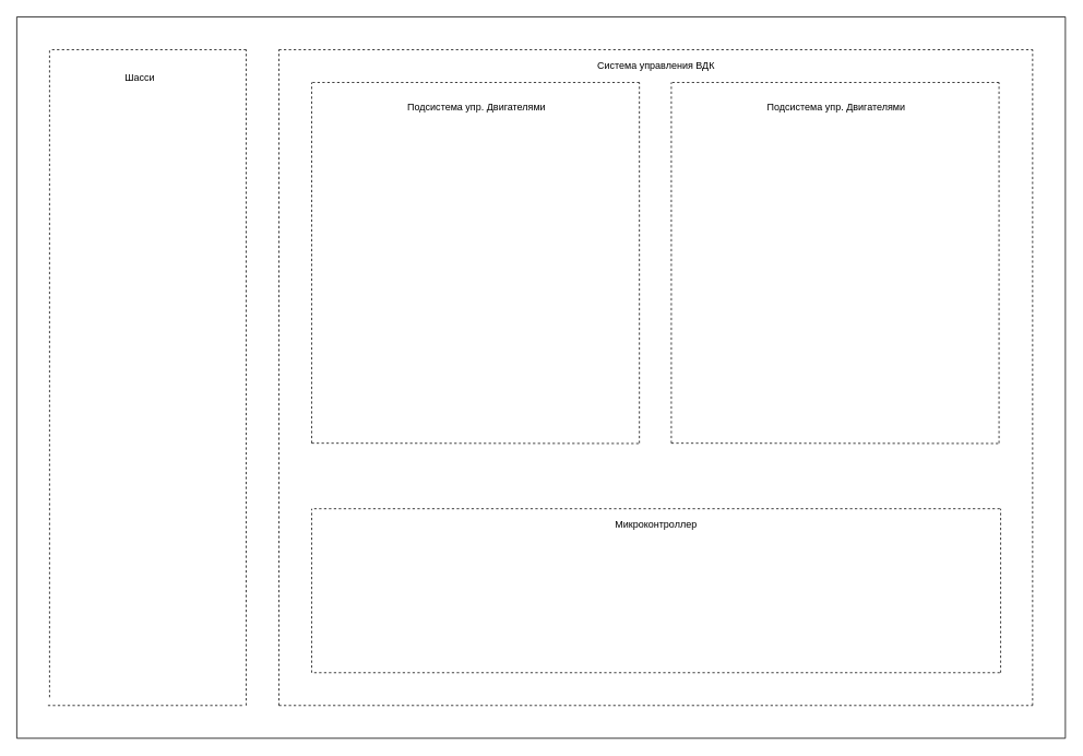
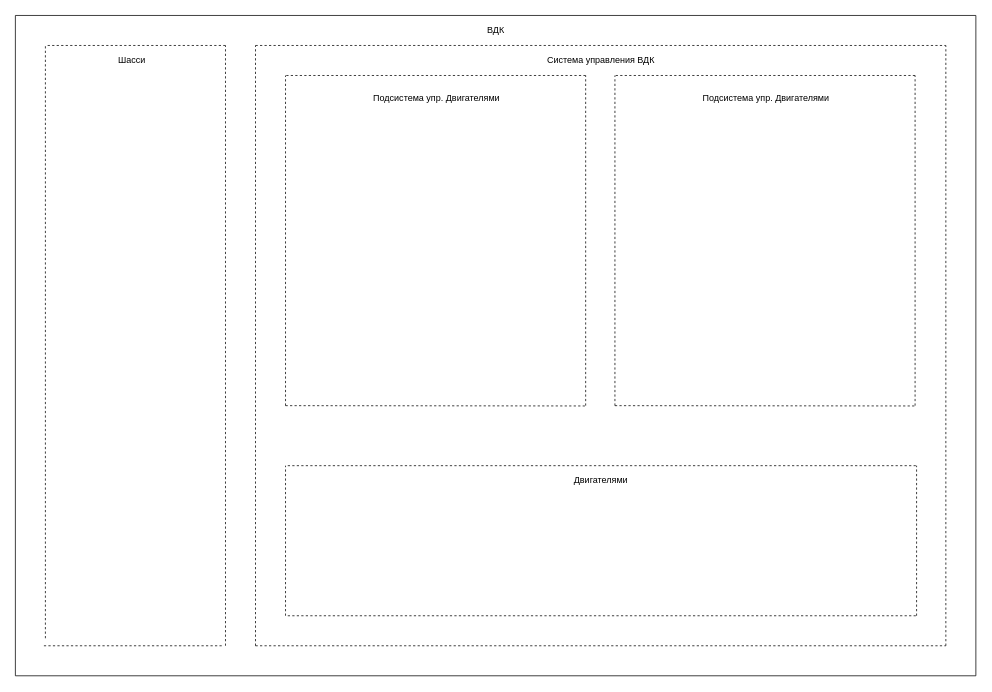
  <mxCell id="0" />
  <mxCell id="1" parent="0" />
  <mxCell id="2" value="" style="endArrow=none;html=1;rounded=0;" parent="1" edge="1"><mxGeometry width="50" height="50" relative="1" as="geometry"><mxPoint x="20" y="20" as="sourcePoint" /><mxPoint x="1300" y="20" as="targetPoint" /></mxGeometry></mxCell>
  <mxCell id="3" value="" style="endArrow=none;html=1;rounded=0;" parent="1" edge="1"><mxGeometry width="50" height="50" relative="1" as="geometry"><mxPoint x="20" y="900" as="sourcePoint" /><mxPoint x="20" y="20" as="targetPoint" /></mxGeometry></mxCell>
  <mxCell id="4" value="" style="endArrow=none;html=1;rounded=0;" parent="1" edge="1"><mxGeometry width="50" height="50" relative="1" as="geometry"><mxPoint x="20" y="900" as="sourcePoint" /><mxPoint x="1300" y="900" as="targetPoint" /></mxGeometry></mxCell>
  <mxCell id="5" value="" style="endArrow=none;html=1;rounded=0;" parent="1" edge="1"><mxGeometry width="50" height="50" relative="1" as="geometry"><mxPoint x="1300" y="900" as="sourcePoint" /><mxPoint x="1300" y="20" as="targetPoint" /></mxGeometry></mxCell>
- <mxCell id="7" value="Шасси" style="text;html=1;align=center;verticalAlign=middle;resizable=0;points=[];autosize=1;strokeColor=none;fillColor=none;" parent="1" vertex="1"><mxGeometry x="145" y="85" width="50" height="20" as="geometry" /></mxCell>
+ <mxCell id="6" value="ВДК" style="text;html=1;align=center;verticalAlign=middle;resizable=0;points=[];autosize=1;strokeColor=none;fillColor=none;" parent="1" vertex="1"><mxGeometry x="640" y="30" width="40" height="20" as="geometry" /></mxCell>
+ <mxCell id="7" value="Шасси" style="text;html=1;align=center;verticalAlign=middle;resizable=0;points=[];autosize=1;strokeColor=none;fillColor=none;" parent="1" vertex="1"><mxGeometry x="150" y="70" width="50" height="20" as="geometry" /></mxCell>
  <mxCell id="8" value="Система управления ВДК" style="text;html=1;align=center;verticalAlign=middle;resizable=0;points=[];autosize=1;strokeColor=none;fillColor=none;" parent="1" vertex="1"><mxGeometry x="720" y="70" width="160" height="20" as="geometry" /></mxCell>
  <mxCell id="9" value="Подсистема упр. Двигателями" style="text;html=1;align=center;verticalAlign=middle;resizable=0;points=[];autosize=1;strokeColor=none;fillColor=none;" parent="1" vertex="1"><mxGeometry x="491" y="120" width="180" height="20" as="geometry" /></mxCell>
  <mxCell id="10" value="" style="endArrow=none;dashed=1;html=1;rounded=0;" parent="1" edge="1"><mxGeometry width="50" height="50" relative="1" as="geometry"><mxPoint x="60" y="850" as="sourcePoint" /><mxPoint x="60" y="60" as="targetPoint" /></mxGeometry></mxCell>
  <mxCell id="11" value="" style="endArrow=none;dashed=1;html=1;rounded=0;" parent="1" edge="1"><mxGeometry width="50" height="50" relative="1" as="geometry"><mxPoint x="300" y="860" as="sourcePoint" /><mxPoint x="300" y="60" as="targetPoint" /></mxGeometry></mxCell>
  <mxCell id="12" value="" style="endArrow=none;dashed=1;html=1;rounded=0;" parent="1" edge="1"><mxGeometry width="50" height="50" relative="1" as="geometry"><mxPoint x="340" y="860" as="sourcePoint" /><mxPoint x="340" y="60" as="targetPoint" /></mxGeometry></mxCell>
  <mxCell id="13" value="" style="endArrow=none;dashed=1;html=1;rounded=0;" parent="1" edge="1"><mxGeometry width="50" height="50" relative="1" as="geometry"><mxPoint x="1260" y="860" as="sourcePoint" /><mxPoint x="1260" y="60" as="targetPoint" /></mxGeometry></mxCell>
  <mxCell id="14" value="" style="endArrow=none;dashed=1;html=1;rounded=0;" parent="1" edge="1"><mxGeometry width="50" height="50" relative="1" as="geometry"><mxPoint x="340" y="860" as="sourcePoint" /><mxPoint x="1260" y="860" as="targetPoint" /></mxGeometry></mxCell>
  <mxCell id="15" value="" style="endArrow=none;dashed=1;html=1;rounded=0;" parent="1" edge="1"><mxGeometry width="50" height="50" relative="1" as="geometry"><mxPoint x="340" y="60" as="sourcePoint" /><mxPoint x="1260" y="60" as="targetPoint" /></mxGeometry></mxCell>
  <mxCell id="16" value="" style="endArrow=none;dashed=1;html=1;rounded=0;" parent="1" edge="1"><mxGeometry width="50" height="50" relative="1" as="geometry"><mxPoint x="300" y="60" as="sourcePoint" /><mxPoint x="60" y="60" as="targetPoint" /></mxGeometry></mxCell>
  <mxCell id="17" value="" style="endArrow=none;dashed=1;html=1;rounded=0;" parent="1" edge="1"><mxGeometry width="50" height="50" relative="1" as="geometry"><mxPoint x="295" y="860" as="sourcePoint" /><mxPoint x="55" y="860" as="targetPoint" /></mxGeometry></mxCell>
  <mxCell id="18" value="" style="endArrow=none;dashed=1;html=1;rounded=0;" parent="1" edge="1"><mxGeometry width="50" height="50" relative="1" as="geometry"><mxPoint x="380" y="540" as="sourcePoint" /><mxPoint x="380" y="100" as="targetPoint" /></mxGeometry></mxCell>
  <mxCell id="19" value="" style="endArrow=none;dashed=1;html=1;rounded=0;" parent="1" edge="1"><mxGeometry width="50" height="50" relative="1" as="geometry"><mxPoint x="780" y="540" as="sourcePoint" /><mxPoint x="780" y="100" as="targetPoint" /></mxGeometry></mxCell>
  <mxCell id="20" value="" style="endArrow=none;dashed=1;html=1;rounded=0;" parent="1" edge="1"><mxGeometry width="50" height="50" relative="1" as="geometry"><mxPoint x="780" y="100" as="sourcePoint" /><mxPoint x="380" y="100" as="targetPoint" /></mxGeometry></mxCell>
  <mxCell id="21" value="" style="endArrow=none;dashed=1;html=1;rounded=0;" parent="1" edge="1"><mxGeometry width="50" height="50" relative="1" as="geometry"><mxPoint x="779" y="540.41" as="sourcePoint" /><mxPoint x="380" y="540" as="targetPoint" /></mxGeometry></mxCell>
  <mxCell id="22" value="Подсистема упр. Двигателями" style="text;html=1;align=center;verticalAlign=middle;resizable=0;points=[];autosize=1;strokeColor=none;fillColor=none;" vertex="1" parent="1"><mxGeometry x="930" y="120" width="180" height="20" as="geometry" /></mxCell>
  <mxCell id="23" value="" style="endArrow=none;dashed=1;html=1;rounded=0;" edge="1" parent="1"><mxGeometry width="50" height="50" relative="1" as="geometry"><mxPoint x="819" y="540" as="sourcePoint" /><mxPoint x="819" y="100" as="targetPoint" /></mxGeometry></mxCell>
  <mxCell id="24" value="" style="endArrow=none;dashed=1;html=1;rounded=0;" edge="1" parent="1"><mxGeometry width="50" height="50" relative="1" as="geometry"><mxPoint x="1219" y="540" as="sourcePoint" /><mxPoint x="1219" y="100" as="targetPoint" /></mxGeometry></mxCell>
  <mxCell id="25" value="" style="endArrow=none;dashed=1;html=1;rounded=0;" edge="1" parent="1"><mxGeometry width="50" height="50" relative="1" as="geometry"><mxPoint x="1219" y="100" as="sourcePoint" /><mxPoint x="819" y="100" as="targetPoint" /></mxGeometry></mxCell>
  <mxCell id="26" value="" style="endArrow=none;dashed=1;html=1;rounded=0;" edge="1" parent="1"><mxGeometry width="50" height="50" relative="1" as="geometry"><mxPoint x="1218" y="540.41" as="sourcePoint" /><mxPoint x="819" y="540" as="targetPoint" /></mxGeometry></mxCell>
  <mxCell id="27" value="" style="endArrow=none;dashed=1;html=1;rounded=0;" edge="1" parent="1"><mxGeometry width="50" height="50" relative="1" as="geometry"><mxPoint x="1220" y="620" as="sourcePoint" /><mxPoint x="380" y="620" as="targetPoint" /></mxGeometry></mxCell>
  <mxCell id="28" value="" style="endArrow=none;dashed=1;html=1;rounded=0;" edge="1" parent="1"><mxGeometry width="50" height="50" relative="1" as="geometry"><mxPoint x="1220" y="820" as="sourcePoint" /><mxPoint x="380" y="820" as="targetPoint" /></mxGeometry></mxCell>
  <mxCell id="29" value="" style="endArrow=none;dashed=1;html=1;rounded=0;" edge="1" parent="1"><mxGeometry width="50" height="50" relative="1" as="geometry"><mxPoint x="380" y="820" as="sourcePoint" /><mxPoint x="380" y="620" as="targetPoint" /></mxGeometry></mxCell>
  <mxCell id="30" value="" style="endArrow=none;dashed=1;html=1;rounded=0;" edge="1" parent="1"><mxGeometry width="50" height="50" relative="1" as="geometry"><mxPoint x="1221" y="820" as="sourcePoint" /><mxPoint x="1221" y="620" as="targetPoint" /></mxGeometry></mxCell>
- <mxCell id="31" value="Микроконтроллер" style="text;html=1;align=center;verticalAlign=middle;resizable=0;points=[];autosize=1;strokeColor=none;fillColor=none;" vertex="1" parent="1"><mxGeometry x="730" y="625" width="140" height="30" as="geometry" /></mxCell>
+ <mxCell id="31" value="Двигателями" style="text;html=1;align=center;verticalAlign=middle;resizable=0;points=[];autosize=1;strokeColor=none;fillColor=none;" vertex="1" parent="1"><mxGeometry x="730" y="625" width="140" height="30" as="geometry" /></mxCell>
